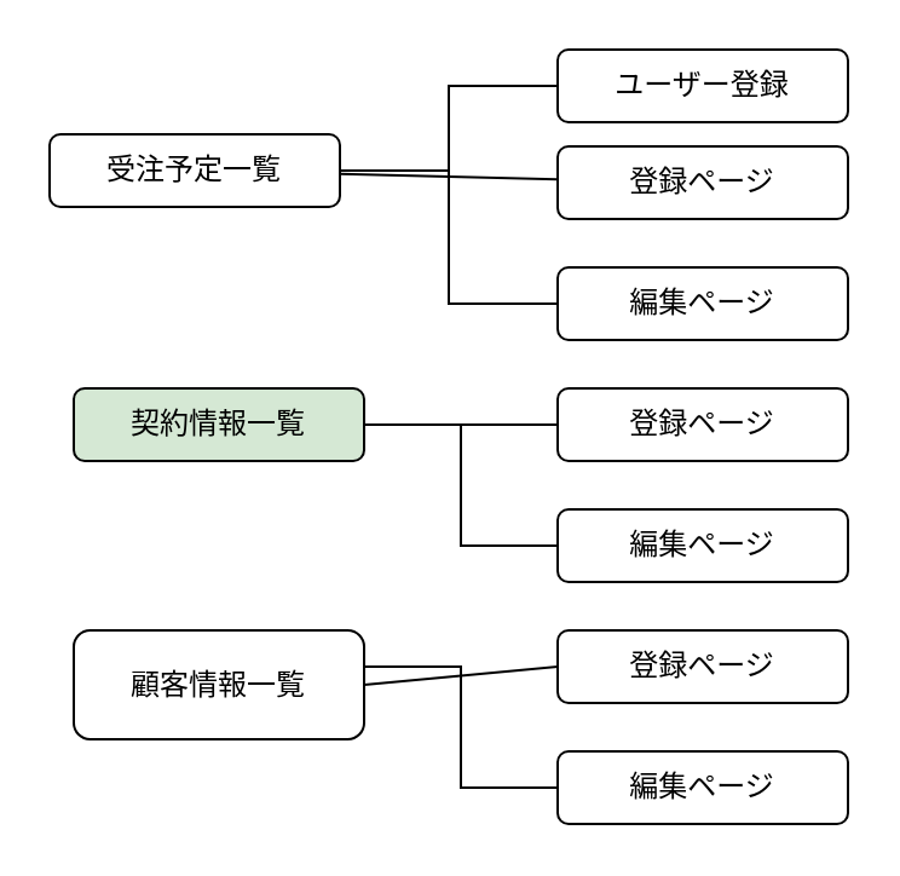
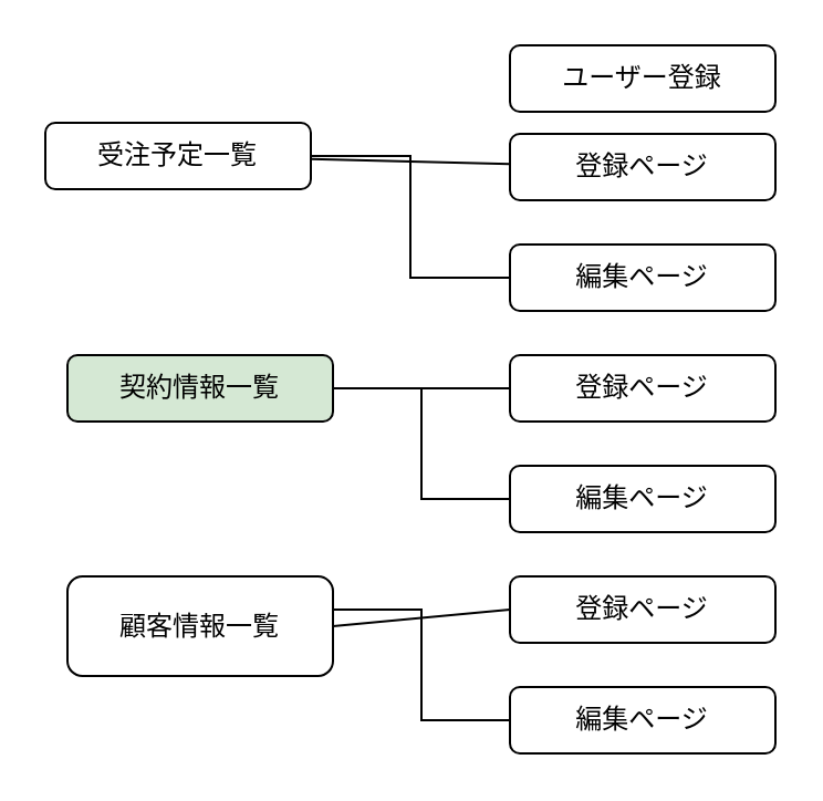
  <mxCell id="0" />
  <mxCell id="1" parent="0" />
  <mxCell id="2" value="" style="edgeStyle=none;html=1;endArrow=none;endFill=0;" edge="1" parent="1" source="3" target="4"><mxGeometry relative="1" as="geometry" /></mxCell>
  <mxCell id="3" value="受注予定一覧" style="rounded=1;whiteSpace=wrap;html=1;" vertex="1" parent="1"><mxGeometry x="20" y="55" width="120" height="30" as="geometry" /></mxCell>
  <mxCell id="4" value="登録ページ" style="whiteSpace=wrap;html=1;rounded=1;" vertex="1" parent="1"><mxGeometry x="230" y="60" width="120" height="30" as="geometry" /></mxCell>
  <mxCell id="5" value="編集ページ" style="whiteSpace=wrap;html=1;rounded=1;" vertex="1" parent="1"><mxGeometry x="230" y="110" width="120" height="30" as="geometry" /></mxCell>
  <mxCell id="6" value="契約情報一覧" style="rounded=1;whiteSpace=wrap;html=1;fillColor=#d5e8d4;" vertex="1" parent="1"><mxGeometry x="30" y="160" width="120" height="30" as="geometry" /></mxCell>
  <mxCell id="7" value="顧客情報一覧" style="rounded=1;whiteSpace=wrap;html=1;" vertex="1" parent="1"><mxGeometry x="30" y="260" width="120" height="45" as="geometry" /></mxCell>
  <mxCell id="8" value="ユーザー登録" style="rounded=1;whiteSpace=wrap;html=1;" vertex="1" parent="1"><mxGeometry x="230" y="20" width="120" height="30" as="geometry" /></mxCell>
  <mxCell id="9" value="編集ページ" style="whiteSpace=wrap;html=1;rounded=1;" vertex="1" parent="1"><mxGeometry x="230" y="210" width="120" height="30" as="geometry" /></mxCell>
  <mxCell id="10" value="登録ページ" style="whiteSpace=wrap;html=1;rounded=1;" vertex="1" parent="1"><mxGeometry x="230" y="160" width="120" height="30" as="geometry" /></mxCell>
  <mxCell id="11" value="編集ページ" style="whiteSpace=wrap;html=1;rounded=1;" vertex="1" parent="1"><mxGeometry x="230" y="310" width="120" height="30" as="geometry" /></mxCell>
  <mxCell id="12" value="登録ページ" style="whiteSpace=wrap;html=1;rounded=1;" vertex="1" parent="1"><mxGeometry x="230" y="260" width="120" height="30" as="geometry" /></mxCell>
  <mxCell id="13" value="" style="endArrow=none;html=1;entryX=0;entryY=0.5;entryDx=0;entryDy=0;exitX=1;exitY=0.5;exitDx=0;exitDy=0;" edge="1" parent="1" source="6" target="10"><mxGeometry width="50" height="50" relative="1" as="geometry"><mxPoint x="530" y="340" as="sourcePoint" /><mxPoint x="580" y="290" as="targetPoint" /></mxGeometry></mxCell>
  <mxCell id="14" value="" style="endArrow=none;html=1;entryX=0;entryY=0.5;entryDx=0;entryDy=0;exitX=1;exitY=0.5;exitDx=0;exitDy=0;" edge="1" parent="1" source="7" target="12"><mxGeometry width="50" height="50" relative="1" as="geometry"><mxPoint x="160" y="185" as="sourcePoint" /><mxPoint x="240" y="185" as="targetPoint" /></mxGeometry></mxCell>
  <mxCell id="15" value="" style="endArrow=none;html=1;exitX=1;exitY=0.5;exitDx=0;exitDy=0;rounded=0;edgeStyle=orthogonalEdgeStyle;" edge="1" parent="1" source="7"><mxGeometry width="50" height="50" relative="1" as="geometry"><mxPoint x="190" y="325" as="sourcePoint" /><mxPoint x="230" y="325" as="targetPoint" /><Array as="points"><mxPoint x="190" y="275" /><mxPoint x="190" y="325" /></Array></mxGeometry></mxCell>
  <mxCell id="16" value="" style="endArrow=none;html=1;entryX=0;entryY=0.5;entryDx=0;entryDy=0;exitX=1;exitY=0.5;exitDx=0;exitDy=0;rounded=0;edgeStyle=orthogonalEdgeStyle;" edge="1" parent="1" source="6" target="9"><mxGeometry width="50" height="50" relative="1" as="geometry"><mxPoint x="190" y="225" as="sourcePoint" /><mxPoint x="240" y="335" as="targetPoint" /></mxGeometry></mxCell>
  <mxCell id="17" value="" style="endArrow=none;html=1;entryX=0;entryY=0.5;entryDx=0;entryDy=0;exitX=1;exitY=0.5;exitDx=0;exitDy=0;rounded=0;edgeStyle=orthogonalEdgeStyle;" edge="1" parent="1" source="3" target="5"><mxGeometry width="50" height="50" relative="1" as="geometry"><mxPoint x="190" y="125" as="sourcePoint" /><mxPoint x="180" y="125" as="targetPoint" /></mxGeometry></mxCell>
- <mxCell id="18" value="" style="edgeStyle=orthogonalEdgeStyle;html=1;endArrow=none;endFill=0;exitX=1;exitY=0.5;exitDx=0;exitDy=0;entryX=0;entryY=0.5;entryDx=0;entryDy=0;rounded=0;" edge="1" parent="1" source="3" target="8"><mxGeometry relative="1" as="geometry"><mxPoint x="160" y="85" as="sourcePoint" /><mxPoint x="240" y="85" as="targetPoint" /></mxGeometry></mxCell>
